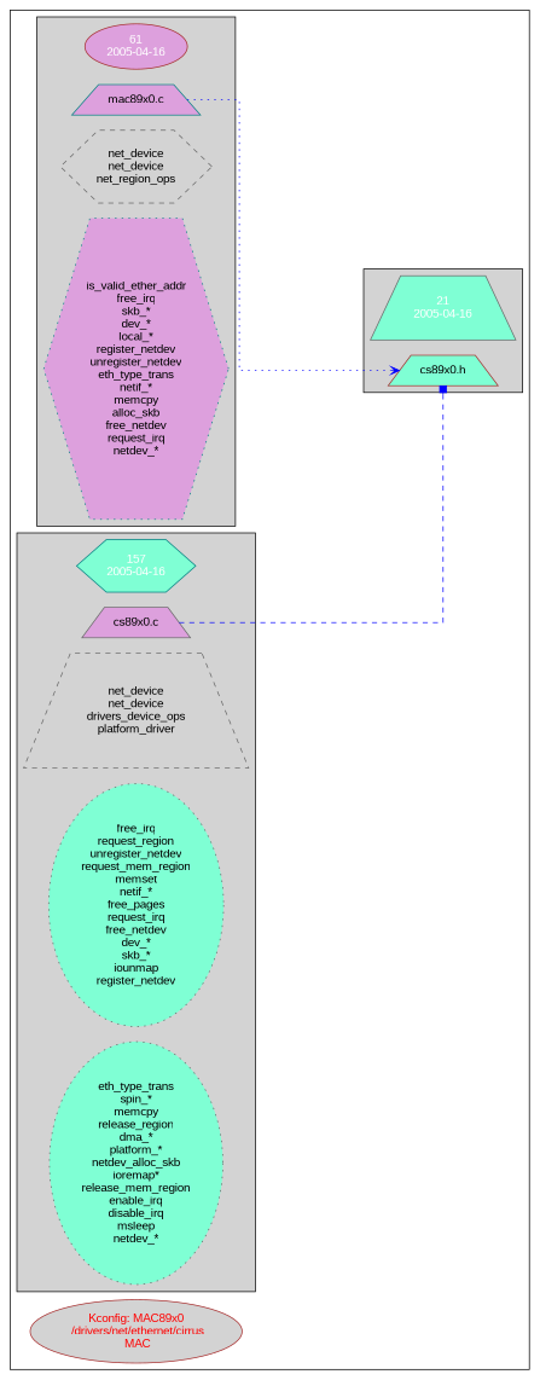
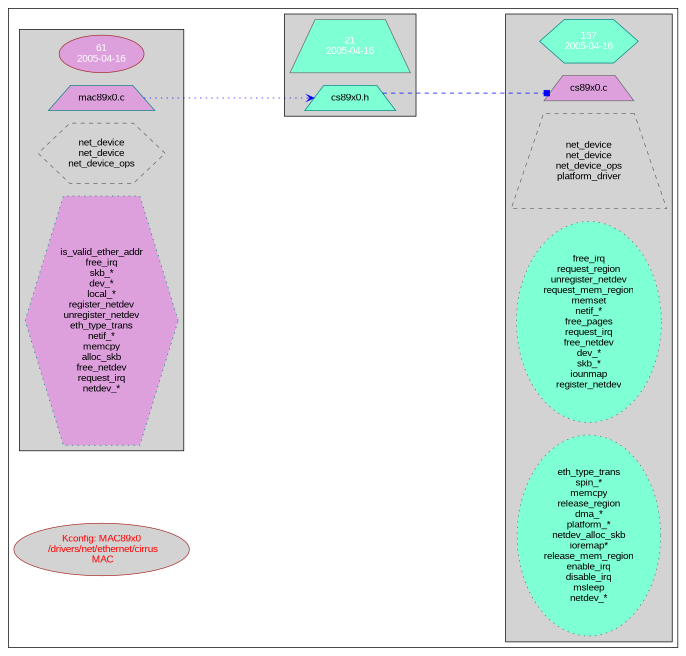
  digraph {
    fontname="Liberation Sans"
    rankdir=LR
    ranksep=2
    splines=ortho
    node [color=gray40 fillcolor=aquamarine fontcolor=black fontname="Liberation Sans" shape=trapezium style=filled]
    edge [color=blue fontname="Liberation Sans"]
    n1 [color=brown fillcolor=plum fontcolor=white label="61\n2005-04-16" shape=ellipse]
    n2 [color=teal fillcolor=plum label="mac89x0.c\n"]
-   n3 [fillcolor=lightgrey label="net_device\nnet_device\nnet_region_ops\n" shape=hexagon style="filled,dashed"]
+   n3 [fillcolor=lightgrey label="net_device\nnet_device\nnet_device_ops\n" shape=hexagon style="filled,dashed"]
    n4 [color=teal fillcolor=plum label="is_valid_ether_addr\nfree_irq\nskb_*\ndev_*\nlocal_*\nregister_netdev\nunregister_netdev\neth_type_trans\nnetif_*\nmemcpy\nalloc_skb\nfree_netdev\nrequest_irq\nnetdev_*\n" shape=hexagon style="filled,dotted"]
    n5 [fontcolor=white label="21\n2005-04-16"]
-   n6 [color=brown label="cs89x0.h\n"]
+   n6 [color=teal label="cs89x0.h\n"]
    n7 [color=teal fontcolor=white label="157\n2005-04-16" shape=hexagon]
    n8 [fillcolor=plum label="cs89x0.c\n"]
-   n9 [fillcolor=lightgrey label="net_device\nnet_device\ndrivers_device_ops\nplatform_driver\n" style="filled,dashed"]
+   n9 [fillcolor=lightgrey label="net_device\nnet_device\nnet_device_ops\nplatform_driver\n" style="filled,dashed"]
    n10 [label="free_irq\nrequest_region\nunregister_netdev\nrequest_mem_region\nmemset\nnetif_*\nfree_pages\nrequest_irq\nfree_netdev\ndev_*\nskb_*\niounmap\nregister_netdev\n" shape=ellipse style="filled,dotted"]
    n11 [label="eth_type_trans\nspin_*\nmemcpy\nrelease_region\ndma_*\nplatform_*\nnetdev_alloc_skb\nioremap*\nrelease_mem_region\nenable_irq\ndisable_irq\nmsleep\nnetdev_*\n" shape=ellipse style="filled,dotted"]
    n12 [color=brown fillcolor=lightgrey fontcolor=red label="Kconfig: MAC89x0\n /drivers/net/ethernet/cirrus\n  MAC " shape=ellipse]
    subgraph cluster_1 {
      n12
      subgraph cluster_2 {
        style=filled
        n1
        n2
        n3
        n4
      }
      subgraph cluster_3 {
        style=filled
        n5
        n6
      }
      subgraph cluster_4 {
        style=filled
        n7
        n8
        n9
        n10
        n11
      }
    }
    n2 -> n6 [arrowhead=vee style=dotted]
-   n8 -> n6 [arrowhead=box style=dashed]
+   n6 -> n8 [arrowhead=box style=dashed]
  }
